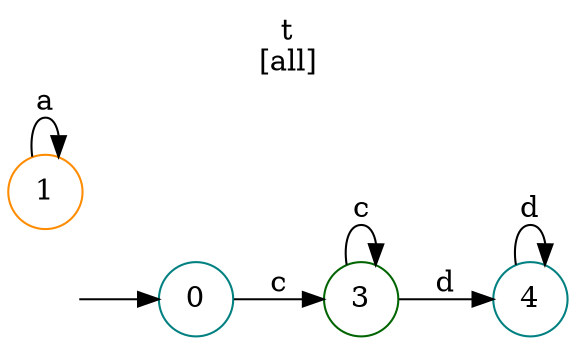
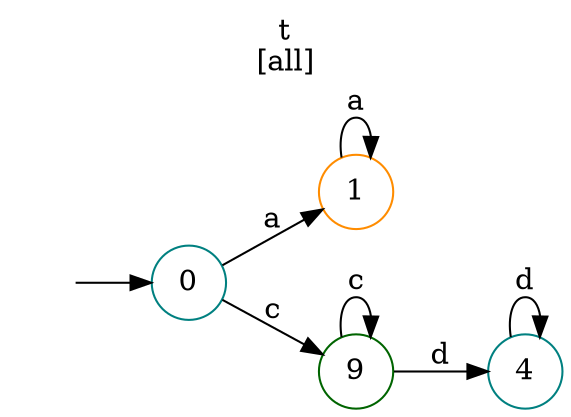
  digraph {
    label="t\n[all]"
    labelloc=t
    rankdir=LR
    node [shape=circle color=teal]
    edge [color=black]
    I [style=invis width=0 color=""]
    n2 [label=0]
    n3 [color=darkorange label=1]
-   n4 [color=darkgreen label=3]
+   n4 [color=darkgreen label=9]
    n5 [label=4]
    I -> n2
+   n2 -> n3 [label=a]
    n2 -> n4 [label=c]
    n3 -> n3 [label=a]
    n4 -> n4 [label=c]
    n4 -> n5 [label=d]
    n5 -> n5 [label=d]
  }
